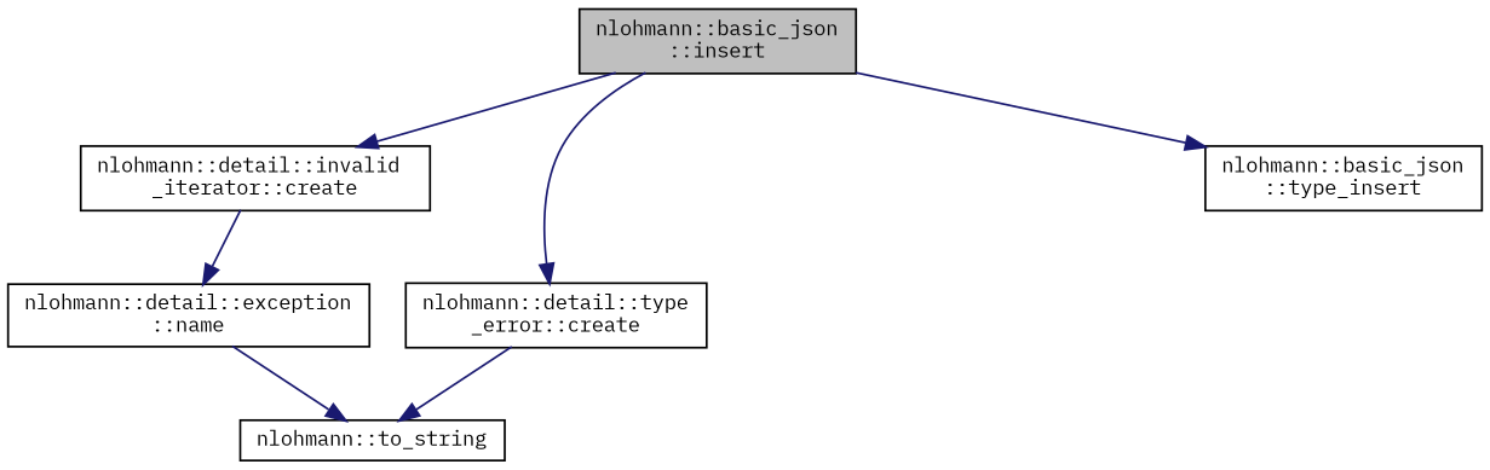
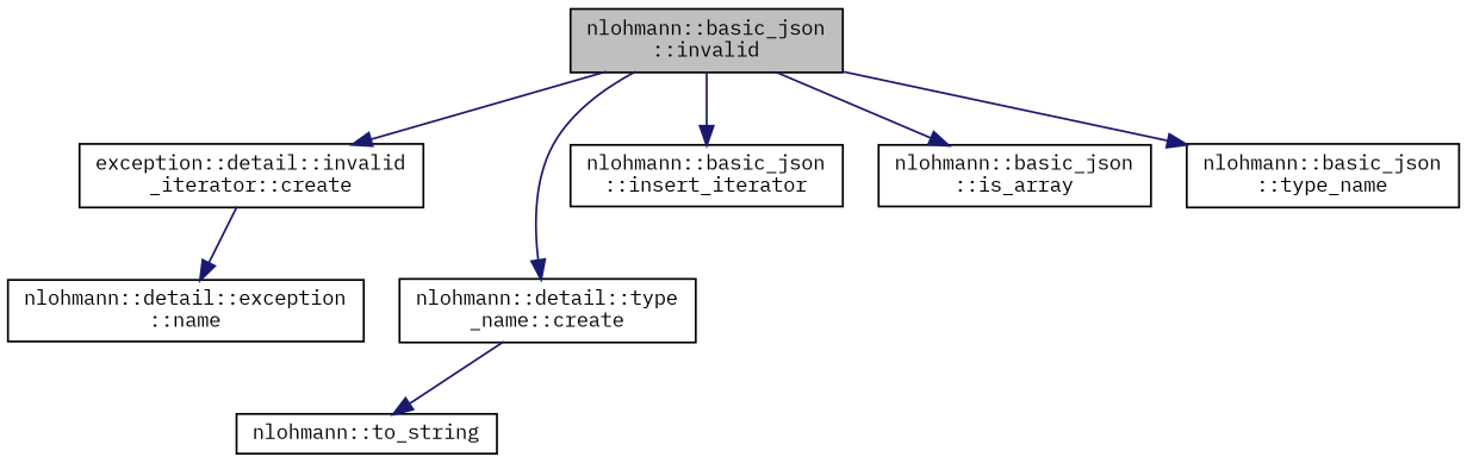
  digraph {
    fontname="IBM Plex Mono"
    rankdir=TB
    node [color=black fillcolor=white fontname="IBM Plex Mono" fontsize=10 shape=record style=filled]
    edge [color=midnightblue fontname="IBM Plex Mono" fontsize=10 labelfontname=Helvetica labelfontsize=10 style=solid]
-   n1 [fillcolor=grey75 fontcolor=black height=0.2 label="nlohmann::basic_json\l::insert" width=0.4]
-   n2 [height=0.2 label="nlohmann::detail::invalid\l_iterator::create" width=0.4]
-   n3 [height=0.2 label="nlohmann::detail::type\l_error::create" width=0.4]
-   n6 [height=0.2 label="nlohmann::basic_json\l::type_insert" width=0.4]
+   n1 [fillcolor=grey75 fontcolor=black height=0.2 label="nlohmann::basic_json\l::invalid" width=0.4]
+   n2 [height=0.2 label="exception::detail::invalid\l_iterator::create" width=0.4]
+   n3 [height=0.2 label="nlohmann::detail::type\l_name::create" width=0.4]
+   n4 [height=0.2 label="nlohmann::basic_json\l::insert_iterator" width=0.4]
+   n5 [height=0.2 label="nlohmann::basic_json\l::is_array" width=0.4]
+   n6 [height=0.2 label="nlohmann::basic_json\l::type_name" width=0.4]
    n7 [height=0.2 label="nlohmann::detail::exception\l::name" width=0.4]
    n8 [height=0.2 label="nlohmann::to_string" width=0.4]
    n1 -> n2
    n1 -> n3
+   n1 -> n4
+   n1 -> n5
    n1 -> n6
    n2 -> n7
    n3 -> n8
-   n7 -> n8
  }
